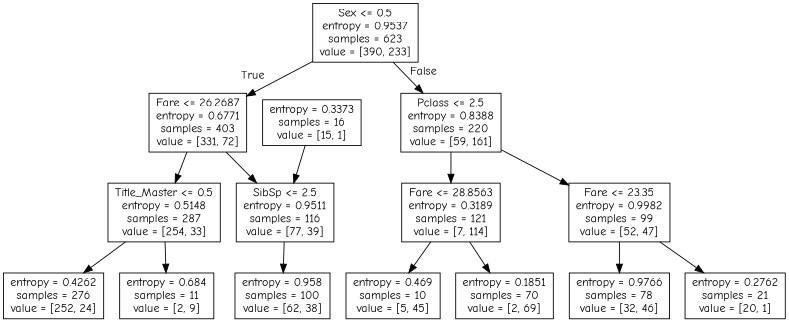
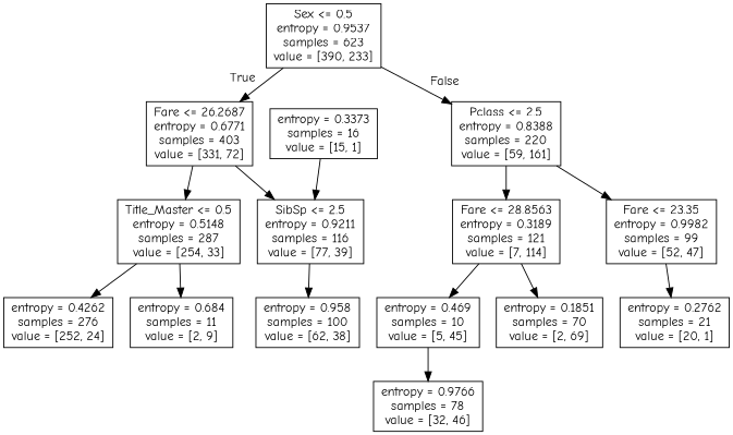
  digraph {
    fontname="Comic Neue"
    node [fontname="Comic Neue" shape=box]
    edge [fontname="Comic Neue"]
    n1 [label="Sex <= 0.5\nentropy = 0.9537\nsamples = 623\nvalue = [390, 233]"]
    n2 [label="Fare <= 26.2687\nentropy = 0.6771\nsamples = 403\nvalue = [331, 72]"]
    n3 [label="Pclass <= 2.5\nentropy = 0.8388\nsamples = 220\nvalue = [59, 161]"]
    n4 [label="Title_Master <= 0.5\nentropy = 0.5148\nsamples = 287\nvalue = [254, 33]"]
-   n5 [label="SibSp <= 2.5\nentropy = 0.9511\nsamples = 116\nvalue = [77, 39]"]
+   n5 [label="SibSp <= 2.5\nentropy = 0.9211\nsamples = 116\nvalue = [77, 39]"]
    n6 [label="Fare <= 28.8563\nentropy = 0.3189\nsamples = 121\nvalue = [7, 114]"]
    n7 [label="Fare <= 23.35\nentropy = 0.9982\nsamples = 99\nvalue = [52, 47]"]
    n8 [label="entropy = 0.4262\nsamples = 276\nvalue = [252, 24]"]
    n9 [label="entropy = 0.684\nsamples = 11\nvalue = [2, 9]"]
    n10 [label="entropy = 0.958\nsamples = 100\nvalue = [62, 38]"]
    n11 [label="entropy = 0.3373\nsamples = 16\nvalue = [15, 1]"]
    n12 [label="entropy = 0.469\nsamples = 10\nvalue = [5, 45]"]
    n13 [label="entropy = 0.1851\nsamples = 70\nvalue = [2, 69]"]
    n14 [label="entropy = 0.9766\nsamples = 78\nvalue = [32, 46]"]
    n15 [label="entropy = 0.2762\nsamples = 21\nvalue = [20, 1]"]
    n1 -> n2 [headlabel=True labelangle=45 labeldistance=2.5]
    n1 -> n3 [headlabel=False labelangle=-45 labeldistance=2.5]
    n2 -> n4
    n2 -> n5
    n3 -> n6
    n3 -> n7
    n4 -> n8
    n4 -> n9
    n5 -> n10
    n6 -> n12
    n6 -> n13
-   n7 -> n14
+   n12 -> n14
    n7 -> n15
    n11 -> n5
  }
